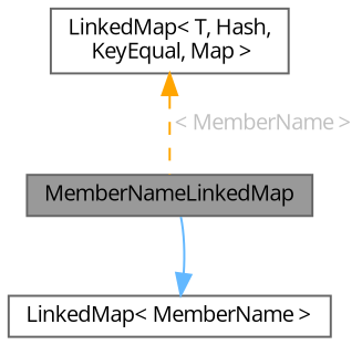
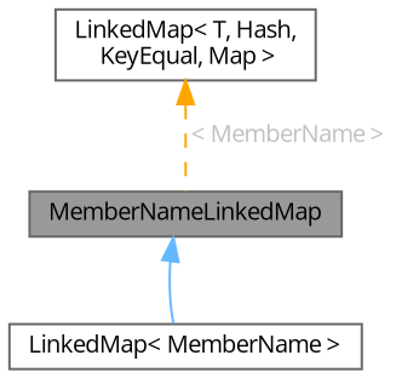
  digraph {
    fontname="Open Sans"
    node [color=gray40 fillcolor=white fontname="Open Sans" fontsize=10 shape=box style=filled]
    edge [dir=back fontname="Open Sans" fontsize=10 labelfontname=Helvetica labelfontsize=10]
    n1 [fillcolor=grey60 fontcolor=black height=0.2 label=MemberNameLinkedMap width=0.4]
    n2 [height=0.2 label="LinkedMap\< MemberName \>" width=0.4]
    n3 [height=0.2 label="LinkedMap\< T, Hash,\l KeyEqual, Map \>" width=0.4]
-   n2 -> n1 [color=steelblue1 style=solid]
+   n1 -> n2 [color=steelblue1 style=solid]
    n3 -> n1 [color=orange fontcolor=grey label=" \< MemberName \>" style=dashed]
  }
